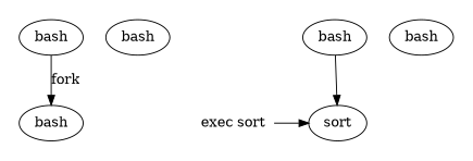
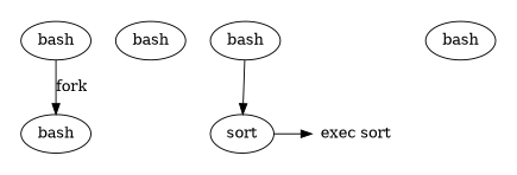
  digraph {
    n1 [label=bash]
    n2 [label=bash]
    n3 [label=bash]
    n4 [label=bash]
    f [style=invis]
    n6 [label=sort]
    n7 [label="exec sort" shape=plaintext]
    n8 [label=bash]
    subgraph cluster_1 {
      color=white
      n1
      n2
    }
    subgraph cluster_2 {
      color=white
      n3
    }
    subgraph cluster_3 {
      color=white
      subgraph sub_4 {
        color=white
        rank=same
        n4
        f
      }
      subgraph sub_5 {
        color=white
        rank=same
        n6
        n7
      }
    }
    subgraph cluster_6 {
      color=white
      n8
    }
    n1 -> n2 [label=fork]
    n4 -> n6
    f -> n7 [style=invis]
-   n7 -> n6
+   n6 -> n7
  }
